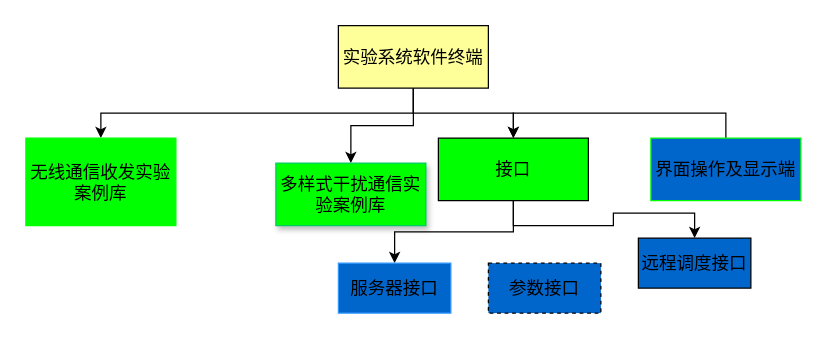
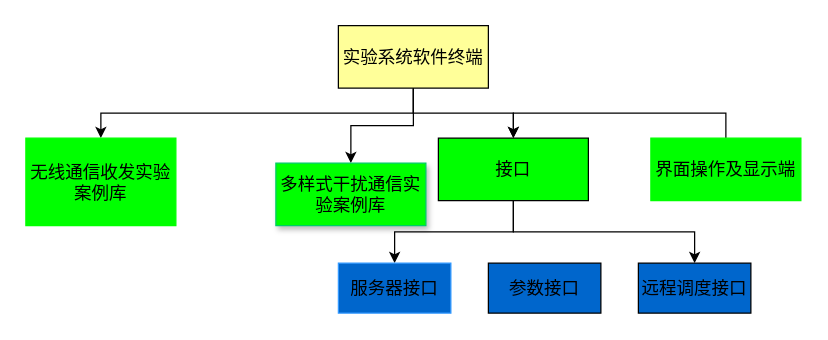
  <mxCell id="0" />
  <mxCell id="1" parent="0" />
  <mxCell id="2" style="edgeStyle=orthogonalEdgeStyle;rounded=0;orthogonalLoop=1;jettySize=auto;html=1;exitX=0.5;exitY=1;exitDx=0;exitDy=0;" edge="1" parent="1" source="6" target="7"><mxGeometry relative="1" as="geometry"><Array as="points"><mxPoint x="330" y="90" /><mxPoint x="80" y="90" /></Array></mxGeometry></mxCell>
  <mxCell id="3" style="edgeStyle=orthogonalEdgeStyle;rounded=0;orthogonalLoop=1;jettySize=auto;html=1;exitX=0.5;exitY=1;exitDx=0;exitDy=0;" edge="1" parent="1" source="6" target="8"><mxGeometry relative="1" as="geometry" /></mxCell>
  <mxCell id="4" style="edgeStyle=orthogonalEdgeStyle;rounded=0;orthogonalLoop=1;jettySize=auto;html=1;exitX=0.5;exitY=0;exitDx=0;exitDy=0;entryX=0.5;entryY=0;entryDx=0;entryDy=0;" edge="1" parent="1" source="15" target="11"><mxGeometry relative="1" as="geometry" /></mxCell>
  <mxCell id="5" style="edgeStyle=orthogonalEdgeStyle;rounded=0;orthogonalLoop=1;jettySize=auto;html=1;exitX=0.5;exitY=1;exitDx=0;exitDy=0;entryX=0.5;entryY=0;entryDx=0;entryDy=0;" edge="1" parent="1" source="6" target="11"><mxGeometry relative="1" as="geometry" /></mxCell>
  <mxCell id="6" value="&lt;font style=&quot;font-size: 14px&quot;&gt;实验系统软件终端&lt;/font&gt;" style="rounded=0;whiteSpace=wrap;html=1;fillColor=#FFFF99;" vertex="1" parent="1"><mxGeometry x="270" y="20" width="120" height="50" as="geometry" /></mxCell>
  <mxCell id="7" value="&lt;font style=&quot;font-size: 14px&quot;&gt;无线通信收发实验案例库&lt;/font&gt;" style="rounded=0;whiteSpace=wrap;html=1;fillColor=#00FF00;strokeColor=#00FF00;" vertex="1" parent="1"><mxGeometry x="20" y="110" width="120" height="70" as="geometry" /></mxCell>
  <mxCell id="8" value="&lt;font style=&quot;font-size: 14px&quot;&gt;多样式干扰通信实验案例库&lt;/font&gt;" style="rounded=0;whiteSpace=wrap;html=1;shadow=1;fillColor=#00FF00;strokeColor=#00CC66;" vertex="1" parent="1"><mxGeometry x="220" y="130" width="120" height="50" as="geometry" /></mxCell>
  <mxCell id="9" style="edgeStyle=orthogonalEdgeStyle;rounded=0;orthogonalLoop=1;jettySize=auto;html=1;exitX=0.5;exitY=1;exitDx=0;exitDy=0;entryX=0.5;entryY=0;entryDx=0;entryDy=0;" edge="1" parent="1" source="11" target="12"><mxGeometry relative="1" as="geometry" /></mxCell>
  <mxCell id="10" style="edgeStyle=orthogonalEdgeStyle;rounded=0;orthogonalLoop=1;jettySize=auto;html=1;exitX=0.5;exitY=1;exitDx=0;exitDy=0;" edge="1" parent="1" source="11" target="13"><mxGeometry relative="1" as="geometry" /></mxCell>
  <mxCell id="11" value="&lt;font style=&quot;font-size: 14px&quot;&gt;接口&lt;/font&gt;" style="rounded=0;whiteSpace=wrap;html=1;fillColor=#00FF00;" vertex="1" parent="1"><mxGeometry x="350" y="110" width="120" height="50" as="geometry" /></mxCell>
  <mxCell id="12" value="&lt;font style=&quot;font-size: 14px&quot;&gt;服务器接口&lt;/font&gt;" style="rounded=0;whiteSpace=wrap;html=1;strokeColor=#3399FF;fillColor=#0066CC;" vertex="1" parent="1"><mxGeometry x="270" y="210" width="90" height="40" as="geometry" /></mxCell>
- <mxCell id="13" value="&lt;font style=&quot;font-size: 14px&quot;&gt;远程调度接口&lt;/font&gt;" style="rounded=0;whiteSpace=wrap;html=1;fillColor=#0066CC;" vertex="1" parent="1"><mxGeometry x="510" y="190" width="90" height="40" as="geometry" /></mxCell>
- <mxCell id="14" value="&lt;font style=&quot;font-size: 14px&quot;&gt;参数接口&lt;/font&gt;" style="rounded=0;whiteSpace=wrap;html=1;fillColor=#0066CC;dashed=1;" vertex="1" parent="1"><mxGeometry x="390" y="210" width="90" height="40" as="geometry" /></mxCell>
- <mxCell id="15" value="&lt;font style=&quot;font-size: 14px&quot;&gt;界面操作及显示端&lt;/font&gt;" style="rounded=0;whiteSpace=wrap;html=1;strokeColor=#00FF00;fillColor=#0066cc;" vertex="1" parent="1"><mxGeometry x="520" y="110" width="120" height="50" as="geometry" /></mxCell>
+ <mxCell id="13" value="&lt;font style=&quot;font-size: 14px&quot;&gt;远程调度接口&lt;/font&gt;" style="rounded=0;whiteSpace=wrap;html=1;fillColor=#0066CC;" vertex="1" parent="1"><mxGeometry x="510" y="210" width="90" height="40" as="geometry" /></mxCell>
+ <mxCell id="14" value="&lt;font style=&quot;font-size: 14px&quot;&gt;参数接口&lt;/font&gt;" style="rounded=0;whiteSpace=wrap;html=1;fillColor=#0066CC;" vertex="1" parent="1"><mxGeometry x="390" y="210" width="90" height="40" as="geometry" /></mxCell>
+ <mxCell id="15" value="&lt;font style=&quot;font-size: 14px&quot;&gt;界面操作及显示端&lt;/font&gt;" style="rounded=0;whiteSpace=wrap;html=1;strokeColor=#00FF00;fillColor=#00FF00;" vertex="1" parent="1"><mxGeometry x="520" y="110" width="120" height="50" as="geometry" /></mxCell>
